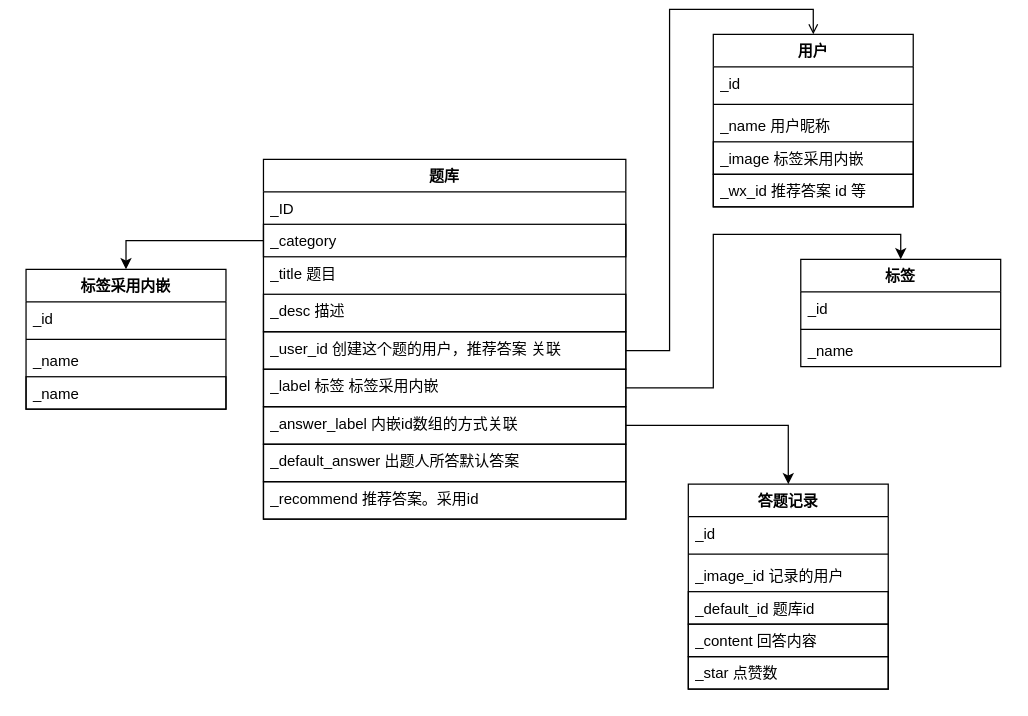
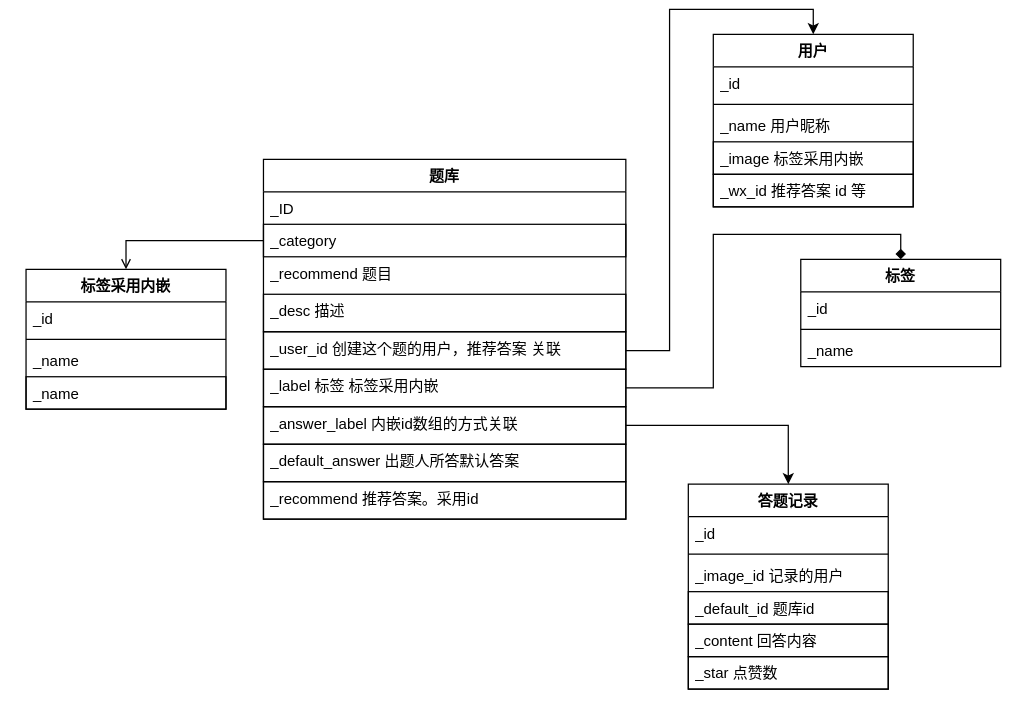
  <mxCell id="0" />
  <mxCell id="1" parent="0" />
- <mxCell id="2" style="edgeStyle=orthogonalEdgeStyle;rounded=0;orthogonalLoop=1;jettySize=auto;html=1;exitX=1;exitY=0.5;exitDx=0;exitDy=0;entryX=0.5;entryY=0;entryDx=0;entryDy=0;" parent="1" source="12" target="22" edge="1"><mxGeometry relative="1" as="geometry"><mxPoint x="690" y="285" as="targetPoint" /></mxGeometry></mxCell>
- <mxCell id="3" style="edgeStyle=orthogonalEdgeStyle;rounded=0;orthogonalLoop=1;jettySize=auto;html=1;entryX=0.5;entryY=0;entryDx=0;entryDy=0;endArrow=open;" parent="1" source="11" target="16" edge="1"><mxGeometry relative="1" as="geometry"><mxPoint x="590" y="160" as="targetPoint" /></mxGeometry></mxCell>
+ <mxCell id="2" style="edgeStyle=orthogonalEdgeStyle;rounded=0;orthogonalLoop=1;jettySize=auto;html=1;exitX=1;exitY=0.5;exitDx=0;exitDy=0;entryX=0.5;entryY=0;entryDx=0;entryDy=0;endArrow=diamond;" parent="1" source="12" target="22" edge="1"><mxGeometry relative="1" as="geometry"><mxPoint x="690" y="285" as="targetPoint" /></mxGeometry></mxCell>
+ <mxCell id="3" style="edgeStyle=orthogonalEdgeStyle;rounded=0;orthogonalLoop=1;jettySize=auto;html=1;entryX=0.5;entryY=0;entryDx=0;entryDy=0;" parent="1" source="11" target="16" edge="1"><mxGeometry relative="1" as="geometry"><mxPoint x="590" y="160" as="targetPoint" /></mxGeometry></mxCell>
  <mxCell id="4" style="edgeStyle=orthogonalEdgeStyle;rounded=0;orthogonalLoop=1;jettySize=auto;html=1;exitX=1;exitY=0.5;exitDx=0;exitDy=0;entryX=0.5;entryY=0;entryDx=0;entryDy=0;" parent="1" source="13" target="26" edge="1"><mxGeometry relative="1" as="geometry" /></mxCell>
- <mxCell id="5" style="edgeStyle=orthogonalEdgeStyle;rounded=0;orthogonalLoop=1;jettySize=auto;html=1;entryX=0.5;entryY=0;entryDx=0;entryDy=0;" parent="1" source="8" target="33" edge="1"><mxGeometry relative="1" as="geometry" /></mxCell>
+ <mxCell id="5" style="edgeStyle=orthogonalEdgeStyle;rounded=0;orthogonalLoop=1;jettySize=auto;html=1;entryX=0.5;entryY=0;entryDx=0;entryDy=0;endArrow=open;" parent="1" source="8" target="33" edge="1"><mxGeometry relative="1" as="geometry" /></mxCell>
  <mxCell id="6" value="题库" style="swimlane;fontStyle=1;align=center;verticalAlign=top;childLayout=stackLayout;horizontal=1;startSize=26;horizontalStack=0;resizeParent=1;resizeParentMax=0;resizeLast=0;collapsible=1;marginBottom=0;" parent="1" vertex="1"><mxGeometry x="210" y="120" width="290" height="288" as="geometry" /></mxCell>
  <mxCell id="7" value="_ID" style="text;strokeColor=none;fillColor=none;align=left;verticalAlign=top;spacingLeft=4;spacingRight=4;overflow=hidden;rotatable=0;points=[[0,0.5],[1,0.5]];portConstraint=eastwest;" parent="6" vertex="1"><mxGeometry y="26" width="290" height="26" as="geometry" /></mxCell>
  <mxCell id="8" value="_category" style="text;fillColor=none;align=left;verticalAlign=top;spacingLeft=4;spacingRight=4;overflow=hidden;rotatable=0;points=[[0,0.5],[1,0.5]];portConstraint=eastwest;strokeColor=#000000;" parent="6" vertex="1"><mxGeometry y="52" width="290" height="26" as="geometry" /></mxCell>
- <mxCell id="9" value="_title 题目" style="text;strokeColor=none;fillColor=none;align=left;verticalAlign=top;spacingLeft=4;spacingRight=4;overflow=hidden;rotatable=0;points=[[0,0.5],[1,0.5]];portConstraint=eastwest;" parent="6" vertex="1"><mxGeometry y="78" width="290" height="30" as="geometry" /></mxCell>
+ <mxCell id="9" value="_recommend 题目" style="text;strokeColor=none;fillColor=none;align=left;verticalAlign=top;spacingLeft=4;spacingRight=4;overflow=hidden;rotatable=0;points=[[0,0.5],[1,0.5]];portConstraint=eastwest;" parent="6" vertex="1"><mxGeometry y="78" width="290" height="30" as="geometry" /></mxCell>
  <mxCell id="10" value="_desc 描述" style="text;fillColor=none;align=left;verticalAlign=top;spacingLeft=4;spacingRight=4;overflow=hidden;rotatable=0;points=[[0,0.5],[1,0.5]];portConstraint=eastwest;strokeColor=#000000;" parent="6" vertex="1"><mxGeometry y="108" width="290" height="30" as="geometry" /></mxCell>
  <mxCell id="11" value="_user_id 创建这个题的用户，推荐答案 关联" style="text;fillColor=none;align=left;verticalAlign=top;spacingLeft=4;spacingRight=4;overflow=hidden;rotatable=0;points=[[0,0.5],[1,0.5]];portConstraint=eastwest;strokeColor=#000000;" parent="6" vertex="1"><mxGeometry y="138" width="290" height="30" as="geometry" /></mxCell>
  <mxCell id="12" value="_label 标签 标签采用内嵌" style="text;fillColor=none;align=left;verticalAlign=top;spacingLeft=4;spacingRight=4;overflow=hidden;rotatable=0;points=[[0,0.5],[1,0.5]];portConstraint=eastwest;strokeColor=#000000;" parent="6" vertex="1"><mxGeometry y="168" width="290" height="30" as="geometry" /></mxCell>
  <mxCell id="13" value="_answer_label 内嵌id数组的方式关联" style="text;fillColor=none;align=left;verticalAlign=top;spacingLeft=4;spacingRight=4;overflow=hidden;rotatable=0;points=[[0,0.5],[1,0.5]];portConstraint=eastwest;strokeColor=#000000;" parent="6" vertex="1"><mxGeometry y="198" width="290" height="30" as="geometry" /></mxCell>
  <mxCell id="14" value="_default_answer 出题人所答默认答案" style="text;fillColor=none;align=left;verticalAlign=top;spacingLeft=4;spacingRight=4;overflow=hidden;rotatable=0;points=[[0,0.5],[1,0.5]];portConstraint=eastwest;strokeColor=#000000;" parent="6" vertex="1"><mxGeometry y="228" width="290" height="30" as="geometry" /></mxCell>
  <mxCell id="15" value="_recommend 推荐答案。采用id" style="text;fillColor=none;align=left;verticalAlign=top;spacingLeft=4;spacingRight=4;overflow=hidden;rotatable=0;points=[[0,0.5],[1,0.5]];portConstraint=eastwest;strokeColor=#000000;" parent="6" vertex="1"><mxGeometry y="258" width="290" height="30" as="geometry" /></mxCell>
  <mxCell id="16" value="用户" style="swimlane;fontStyle=1;align=center;verticalAlign=top;childLayout=stackLayout;horizontal=1;startSize=26;horizontalStack=0;resizeParent=1;resizeParentMax=0;resizeLast=0;collapsible=1;marginBottom=0;strokeColor=#000000;" parent="1" vertex="1"><mxGeometry x="570" y="20" width="160" height="138" as="geometry" /></mxCell>
  <mxCell id="17" value="_id" style="text;strokeColor=none;fillColor=none;align=left;verticalAlign=top;spacingLeft=4;spacingRight=4;overflow=hidden;rotatable=0;points=[[0,0.5],[1,0.5]];portConstraint=eastwest;" parent="16" vertex="1"><mxGeometry y="26" width="160" height="26" as="geometry" /></mxCell>
  <mxCell id="18" value="" style="line;strokeWidth=1;fillColor=none;align=left;verticalAlign=middle;spacingTop=-1;spacingLeft=3;spacingRight=3;rotatable=0;labelPosition=right;points=[];portConstraint=eastwest;" parent="16" vertex="1"><mxGeometry y="52" width="160" height="8" as="geometry" /></mxCell>
  <mxCell id="19" value="_name 用户昵称" style="text;strokeColor=none;fillColor=none;align=left;verticalAlign=top;spacingLeft=4;spacingRight=4;overflow=hidden;rotatable=0;points=[[0,0.5],[1,0.5]];portConstraint=eastwest;" parent="16" vertex="1"><mxGeometry y="60" width="160" height="26" as="geometry" /></mxCell>
  <mxCell id="20" value="_image 标签采用内嵌" style="text;fillColor=none;align=left;verticalAlign=top;spacingLeft=4;spacingRight=4;overflow=hidden;rotatable=0;points=[[0,0.5],[1,0.5]];portConstraint=eastwest;strokeColor=#000000;" parent="16" vertex="1"><mxGeometry y="86" width="160" height="26" as="geometry" /></mxCell>
  <mxCell id="21" value="_wx_id 推荐答案 id 等" style="text;fillColor=none;align=left;verticalAlign=top;spacingLeft=4;spacingRight=4;overflow=hidden;rotatable=0;points=[[0,0.5],[1,0.5]];portConstraint=eastwest;strokeColor=#000000;" parent="16" vertex="1"><mxGeometry y="112" width="160" height="26" as="geometry" /></mxCell>
  <mxCell id="22" value="标签" style="swimlane;fontStyle=1;align=center;verticalAlign=top;childLayout=stackLayout;horizontal=1;startSize=26;horizontalStack=0;resizeParent=1;resizeParentMax=0;resizeLast=0;collapsible=1;marginBottom=0;strokeColor=#000000;" parent="1" vertex="1"><mxGeometry x="640" y="200" width="160" height="86" as="geometry" /></mxCell>
  <mxCell id="23" value="_id" style="text;strokeColor=none;fillColor=none;align=left;verticalAlign=top;spacingLeft=4;spacingRight=4;overflow=hidden;rotatable=0;points=[[0,0.5],[1,0.5]];portConstraint=eastwest;" parent="22" vertex="1"><mxGeometry y="26" width="160" height="26" as="geometry" /></mxCell>
  <mxCell id="24" value="" style="line;strokeWidth=1;fillColor=none;align=left;verticalAlign=middle;spacingTop=-1;spacingLeft=3;spacingRight=3;rotatable=0;labelPosition=right;points=[];portConstraint=eastwest;" parent="22" vertex="1"><mxGeometry y="52" width="160" height="8" as="geometry" /></mxCell>
  <mxCell id="25" value="_name" style="text;strokeColor=none;fillColor=none;align=left;verticalAlign=top;spacingLeft=4;spacingRight=4;overflow=hidden;rotatable=0;points=[[0,0.5],[1,0.5]];portConstraint=eastwest;" parent="22" vertex="1"><mxGeometry y="60" width="160" height="26" as="geometry" /></mxCell>
  <mxCell id="26" value="答题记录" style="swimlane;fontStyle=1;align=center;verticalAlign=top;childLayout=stackLayout;horizontal=1;startSize=26;horizontalStack=0;resizeParent=1;resizeParentMax=0;resizeLast=0;collapsible=1;marginBottom=0;strokeColor=#000000;" parent="1" vertex="1"><mxGeometry x="550" y="380" width="160" height="164" as="geometry" /></mxCell>
  <mxCell id="27" value="_id" style="text;strokeColor=none;fillColor=none;align=left;verticalAlign=top;spacingLeft=4;spacingRight=4;overflow=hidden;rotatable=0;points=[[0,0.5],[1,0.5]];portConstraint=eastwest;" parent="26" vertex="1"><mxGeometry y="26" width="160" height="26" as="geometry" /></mxCell>
  <mxCell id="28" value="" style="line;strokeWidth=1;fillColor=none;align=left;verticalAlign=middle;spacingTop=-1;spacingLeft=3;spacingRight=3;rotatable=0;labelPosition=right;points=[];portConstraint=eastwest;" parent="26" vertex="1"><mxGeometry y="52" width="160" height="8" as="geometry" /></mxCell>
  <mxCell id="29" value="_image_id 记录的用户" style="text;strokeColor=none;fillColor=none;align=left;verticalAlign=top;spacingLeft=4;spacingRight=4;overflow=hidden;rotatable=0;points=[[0,0.5],[1,0.5]];portConstraint=eastwest;" parent="26" vertex="1"><mxGeometry y="60" width="160" height="26" as="geometry" /></mxCell>
  <mxCell id="30" value="_default_id 题库id" style="text;fillColor=none;align=left;verticalAlign=top;spacingLeft=4;spacingRight=4;overflow=hidden;rotatable=0;points=[[0,0.5],[1,0.5]];portConstraint=eastwest;strokeColor=#000000;" parent="26" vertex="1"><mxGeometry y="86" width="160" height="26" as="geometry" /></mxCell>
  <mxCell id="31" value="_content 回答内容" style="text;fillColor=none;align=left;verticalAlign=top;spacingLeft=4;spacingRight=4;overflow=hidden;rotatable=0;points=[[0,0.5],[1,0.5]];portConstraint=eastwest;strokeColor=#000000;" parent="26" vertex="1"><mxGeometry y="112" width="160" height="26" as="geometry" /></mxCell>
  <mxCell id="32" value="_star 点赞数" style="text;fillColor=none;align=left;verticalAlign=top;spacingLeft=4;spacingRight=4;overflow=hidden;rotatable=0;points=[[0,0.5],[1,0.5]];portConstraint=eastwest;strokeColor=#000000;" parent="26" vertex="1"><mxGeometry y="138" width="160" height="26" as="geometry" /></mxCell>
  <mxCell id="33" value="标签采用内嵌" style="swimlane;fontStyle=1;align=center;verticalAlign=top;childLayout=stackLayout;horizontal=1;startSize=26;horizontalStack=0;resizeParent=1;resizeParentMax=0;resizeLast=0;collapsible=1;marginBottom=0;strokeColor=#000000;" parent="1" vertex="1"><mxGeometry x="20" y="208" width="160" height="112" as="geometry" /></mxCell>
  <mxCell id="34" value="_id" style="text;strokeColor=none;fillColor=none;align=left;verticalAlign=top;spacingLeft=4;spacingRight=4;overflow=hidden;rotatable=0;points=[[0,0.5],[1,0.5]];portConstraint=eastwest;" parent="33" vertex="1"><mxGeometry y="26" width="160" height="26" as="geometry" /></mxCell>
  <mxCell id="35" value="" style="line;strokeWidth=1;fillColor=none;align=left;verticalAlign=middle;spacingTop=-1;spacingLeft=3;spacingRight=3;rotatable=0;labelPosition=right;points=[];portConstraint=eastwest;" parent="33" vertex="1"><mxGeometry y="52" width="160" height="8" as="geometry" /></mxCell>
  <mxCell id="36" value="_name" style="text;strokeColor=none;fillColor=none;align=left;verticalAlign=top;spacingLeft=4;spacingRight=4;overflow=hidden;rotatable=0;points=[[0,0.5],[1,0.5]];portConstraint=eastwest;" parent="33" vertex="1"><mxGeometry y="60" width="160" height="26" as="geometry" /></mxCell>
  <mxCell id="37" value="_name" style="text;fillColor=none;align=left;verticalAlign=top;spacingLeft=4;spacingRight=4;overflow=hidden;rotatable=0;points=[[0,0.5],[1,0.5]];portConstraint=eastwest;strokeColor=#000000;" parent="33" vertex="1"><mxGeometry y="86" width="160" height="26" as="geometry" /></mxCell>
